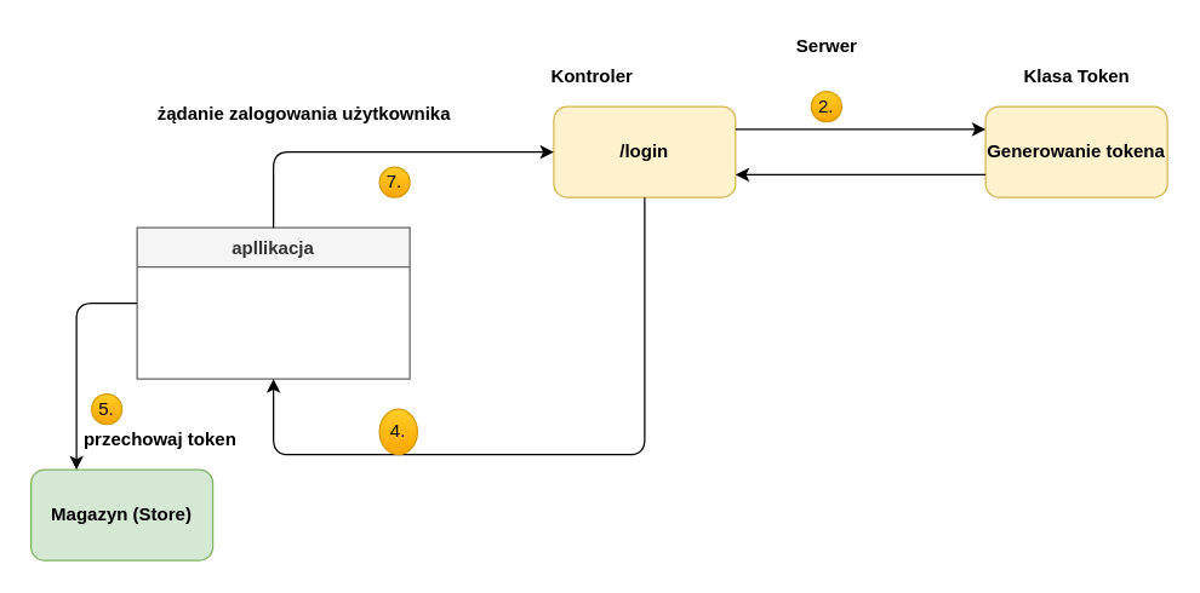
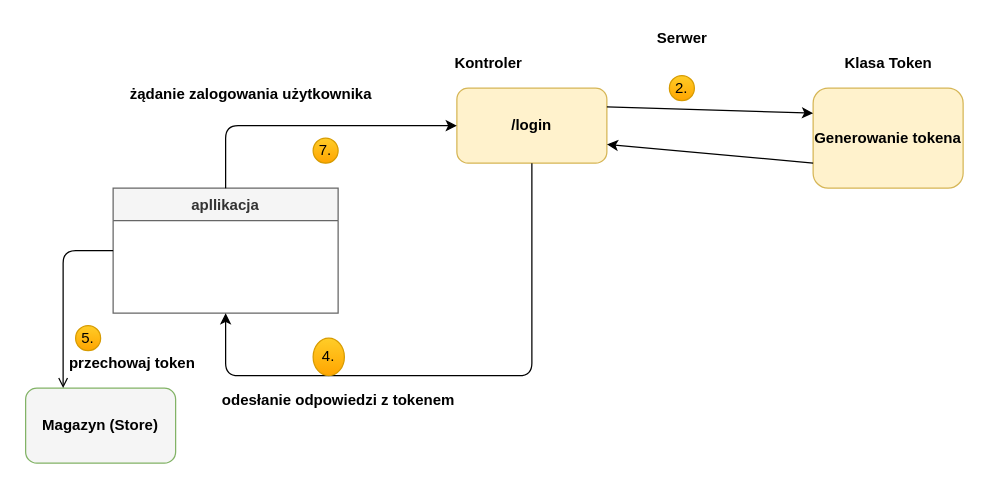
  <mxCell id="0" />
  <mxCell id="1" parent="0" />
  <mxCell id="2" value="apllikacja" style="swimlane;fontStyle=1;childLayout=stackLayout;horizontal=1;startSize=26;horizontalStack=0;resizeParent=1;resizeParentMax=0;resizeLast=0;collapsible=1;marginBottom=0;fillColor=#f5f5f5;strokeColor=#666666;fontColor=#333333;" vertex="1" parent="1"><mxGeometry x="90" y="150" width="180" height="100" as="geometry" /></mxCell>
  <mxCell id="3" value="&lt;b&gt;/login&lt;/b&gt;" style="rounded=1;whiteSpace=wrap;html=1;fillColor=#fff2cc;strokeColor=#d6b656;" vertex="1" parent="1"><mxGeometry x="365" y="70" width="120" height="60" as="geometry" /></mxCell>
  <mxCell id="4" value="" style="endArrow=classic;html=1;exitX=0.5;exitY=0;exitDx=0;exitDy=0;entryX=0;entryY=0.5;entryDx=0;entryDy=0;edgeStyle=elbowEdgeStyle;" edge="1" parent="1" source="2" target="3"><mxGeometry width="50" height="50" relative="1" as="geometry"><mxPoint x="100" y="100" as="sourcePoint" /><mxPoint x="150" y="50" as="targetPoint" /><Array as="points"><mxPoint x="180" y="130" /></Array></mxGeometry></mxCell>
  <mxCell id="5" value="&lt;b&gt;żądanie zalogowania użytkownika&lt;/b&gt;" style="text;html=1;align=center;verticalAlign=middle;resizable=0;points=[];autosize=1;strokeColor=none;" vertex="1" parent="1"><mxGeometry x="95" y="65" width="210" height="20" as="geometry" /></mxCell>
  <mxCell id="6" value="&lt;b&gt;Serwer&lt;/b&gt;" style="text;html=1;align=center;verticalAlign=middle;resizable=0;points=[];autosize=1;strokeColor=none;" vertex="1" parent="1"><mxGeometry x="515" y="20" width="60" height="20" as="geometry" /></mxCell>
  <mxCell id="7" value="" style="endArrow=classic;html=1;exitX=0.5;exitY=1;exitDx=0;exitDy=0;entryX=0.5;entryY=1;entryDx=0;entryDy=0;edgeStyle=elbowEdgeStyle;" edge="1" parent="1" source="3" target="2"><mxGeometry width="50" height="50" relative="1" as="geometry"><mxPoint x="280" y="400" as="sourcePoint" /><mxPoint x="330" y="350" as="targetPoint" /><Array as="points"><mxPoint x="320" y="300" /><mxPoint x="390" y="190" /></Array></mxGeometry></mxCell>
+ <mxCell id="8" value="&lt;b&gt;odesłanie odpowiedzi z tokenem&lt;/b&gt;" style="text;html=1;align=center;verticalAlign=middle;resizable=0;points=[];autosize=1;strokeColor=none;" vertex="1" parent="1"><mxGeometry x="170" y="310" width="200" height="20" as="geometry" /></mxCell>
  <mxCell id="9" value="7." style="ellipse;whiteSpace=wrap;html=1;aspect=fixed;fillColor=#ffcd28;strokeColor=#d79b00;gradientColor=#ffa500;" vertex="1" parent="1"><mxGeometry x="250" y="110" width="20" height="20" as="geometry" /></mxCell>
- <mxCell id="10" value="&lt;b&gt;Generowanie tokena&lt;/b&gt;" style="rounded=1;whiteSpace=wrap;html=1;fillColor=#fff2cc;strokeColor=#d6b656;" vertex="1" parent="1"><mxGeometry x="650" y="70" width="120" height="60" as="geometry" /></mxCell>
+ <mxCell id="10" value="&lt;b&gt;Generowanie tokena&lt;/b&gt;" style="rounded=1;whiteSpace=wrap;html=1;fillColor=#fff2cc;strokeColor=#d6b656;" vertex="1" parent="1"><mxGeometry x="650" y="70" width="120" height="80" as="geometry" /></mxCell>
  <mxCell id="11" value="" style="endArrow=classic;html=1;entryX=0;entryY=0.25;entryDx=0;entryDy=0;exitX=1;exitY=0.25;exitDx=0;exitDy=0;" edge="1" parent="1" source="3" target="10"><mxGeometry width="50" height="50" relative="1" as="geometry"><mxPoint x="400" y="180" as="sourcePoint" /><mxPoint x="450" y="130" as="targetPoint" /></mxGeometry></mxCell>
  <mxCell id="12" value="" style="endArrow=classic;html=1;exitX=0;exitY=0.75;exitDx=0;exitDy=0;entryX=1;entryY=0.75;entryDx=0;entryDy=0;" edge="1" parent="1" source="10" target="3"><mxGeometry width="50" height="50" relative="1" as="geometry"><mxPoint x="400" y="180" as="sourcePoint" /><mxPoint x="450" y="130" as="targetPoint" /></mxGeometry></mxCell>
  <mxCell id="13" value="&lt;b&gt;Kontroler&lt;/b&gt;" style="text;html=1;align=center;verticalAlign=middle;resizable=0;points=[];autosize=1;strokeColor=none;" vertex="1" parent="1"><mxGeometry x="355" y="40" width="70" height="20" as="geometry" /></mxCell>
  <mxCell id="14" value="&lt;b&gt;Klasa Token&lt;/b&gt;" style="text;html=1;align=center;verticalAlign=middle;resizable=0;points=[];autosize=1;strokeColor=none;" vertex="1" parent="1"><mxGeometry x="665" y="40" width="90" height="20" as="geometry" /></mxCell>
  <mxCell id="15" value="2." style="ellipse;whiteSpace=wrap;html=1;aspect=fixed;gradientColor=#ffa500;fillColor=#ffcd28;strokeColor=#d79b00;" vertex="1" parent="1"><mxGeometry x="535" y="60" width="20" height="20" as="geometry" /></mxCell>
  <mxCell id="16" value="4." style="ellipse;whiteSpace=wrap;html=1;aspect=fixed;gradientColor=#ffa500;fillColor=#ffcd28;strokeColor=#d79b00;" vertex="1" parent="1"><mxGeometry x="250" y="270" width="25" height="30" as="geometry" /></mxCell>
  <mxCell id="17" value="5." style="ellipse;whiteSpace=wrap;html=1;aspect=fixed;gradientColor=#ffa500;fillColor=#ffcd28;strokeColor=#d79b00;" vertex="1" parent="1"><mxGeometry x="60" y="260" width="20" height="20" as="geometry" /></mxCell>
- <mxCell id="18" value="&lt;b&gt;Magazyn (Store)&lt;/b&gt;" style="rounded=1;whiteSpace=wrap;html=1;fillColor=#d5e8d4;strokeColor=#82b366;" vertex="1" parent="1"><mxGeometry x="20" y="310" width="120" height="60" as="geometry" /></mxCell>
- <mxCell id="19" value="" style="endArrow=classic;html=1;exitX=0;exitY=0.5;exitDx=0;exitDy=0;entryX=0.25;entryY=0;entryDx=0;entryDy=0;edgeStyle=elbowEdgeStyle;" edge="1" parent="1" source="2" target="18"><mxGeometry width="50" height="50" relative="1" as="geometry"><mxPoint x="400" y="280" as="sourcePoint" /><mxPoint x="450" y="230" as="targetPoint" /><Array as="points"><mxPoint x="50" y="260" /></Array></mxGeometry></mxCell>
+ <mxCell id="18" value="&lt;b&gt;Magazyn (Store)&lt;/b&gt;" style="rounded=1;whiteSpace=wrap;html=1;fillColor=#f5f5f5;strokeColor=#82b366;" vertex="1" parent="1"><mxGeometry x="20" y="310" width="120" height="60" as="geometry" /></mxCell>
+ <mxCell id="19" value="" style="endArrow=open;html=1;exitX=0;exitY=0.5;exitDx=0;exitDy=0;entryX=0.25;entryY=0;entryDx=0;entryDy=0;edgeStyle=elbowEdgeStyle;" edge="1" parent="1" source="2" target="18"><mxGeometry width="50" height="50" relative="1" as="geometry"><mxPoint x="400" y="280" as="sourcePoint" /><mxPoint x="450" y="230" as="targetPoint" /><Array as="points"><mxPoint x="50" y="260" /></Array></mxGeometry></mxCell>
  <mxCell id="20" value="&lt;b&gt;przechowaj token&lt;/b&gt;" style="text;html=1;align=center;verticalAlign=middle;resizable=0;points=[];autosize=1;strokeColor=none;" vertex="1" parent="1"><mxGeometry x="45" y="280" width="120" height="20" as="geometry" /></mxCell>
  <mxCell id="21" style="edgeStyle=elbowEdgeStyle;rounded=0;orthogonalLoop=1;jettySize=auto;html=1;exitX=1;exitY=0.5;exitDx=0;exitDy=0;" edge="1" parent="1" source="17" target="17"><mxGeometry relative="1" as="geometry" /></mxCell>
